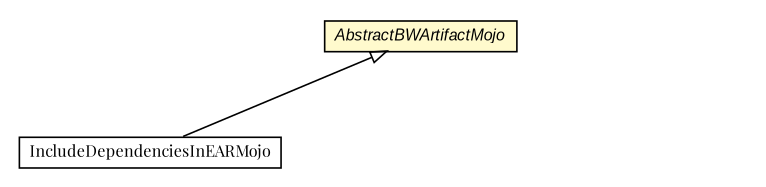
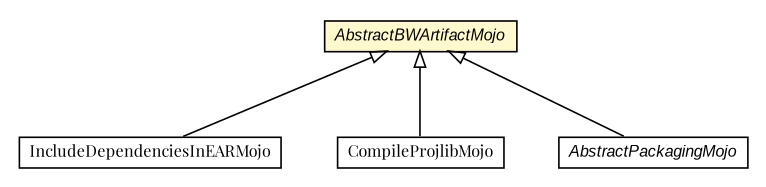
  digraph {
    fontname="Playfair Display"
    nodesep=0.25
    ranksep=0.5
    node [fontcolor=black fontname="Playfair Display" fontsize=10.0 shape=plaintext]
    edge [arrowtail=empty dir=back fontname="Playfair Display" fontsize=10 headport=p labelfontname=arial labelfontsize=10 tailport=p]
    n1 [label=<<table title="fr.fastconnect.factory.tibco.bw.maven.AbstractBWArtifactMojo" border="0" cellborder="1" cellspacing="0" cellpadding="2" port="p" bgcolor="lemonChiffon" href="./AbstractBWArtifactMojo.html"> 		<tr><td><table border="0" cellspacing="0" cellpadding="1"> <tr><td align="center" balign="center"><font face="arial italic"> AbstractBWArtifactMojo </font></td></tr> 		</table></td></tr> 		</table>>]
    n2 [label=<<table title="fr.fastconnect.factory.tibco.bw.maven.compile.IncludeDependenciesInEARMojo" border="0" cellborder="1" cellspacing="0" cellpadding="2" port="p" href="./compile/IncludeDependenciesInEARMojo.html"> 		<tr><td><table border="0" cellspacing="0" cellpadding="1"> <tr><td align="center" balign="center"> IncludeDependenciesInEARMojo </td></tr> 		</table></td></tr> 		</table>>]
+   n3 [label=<<table title="fr.fastconnect.factory.tibco.bw.maven.compile.CompileProjlibMojo" border="0" cellborder="1" cellspacing="0" cellpadding="2" port="p" href="./compile/CompileProjlibMojo.html"> 		<tr><td><table border="0" cellspacing="0" cellpadding="1"> <tr><td align="center" balign="center"> CompileProjlibMojo </td></tr> 		</table></td></tr> 		</table>>]
+   n4 [label=<<table title="fr.fastconnect.factory.tibco.bw.maven.packaging.AbstractPackagingMojo" border="0" cellborder="1" cellspacing="0" cellpadding="2" port="p" href="./packaging/AbstractPackagingMojo.html"> 		<tr><td><table border="0" cellspacing="0" cellpadding="1"> <tr><td align="center" balign="center"><font face="arial italic"> AbstractPackagingMojo </font></td></tr> 		</table></td></tr> 		</table>>]
    n1 -> n2
+   n1 -> n3
+   n1 -> n4
  }
